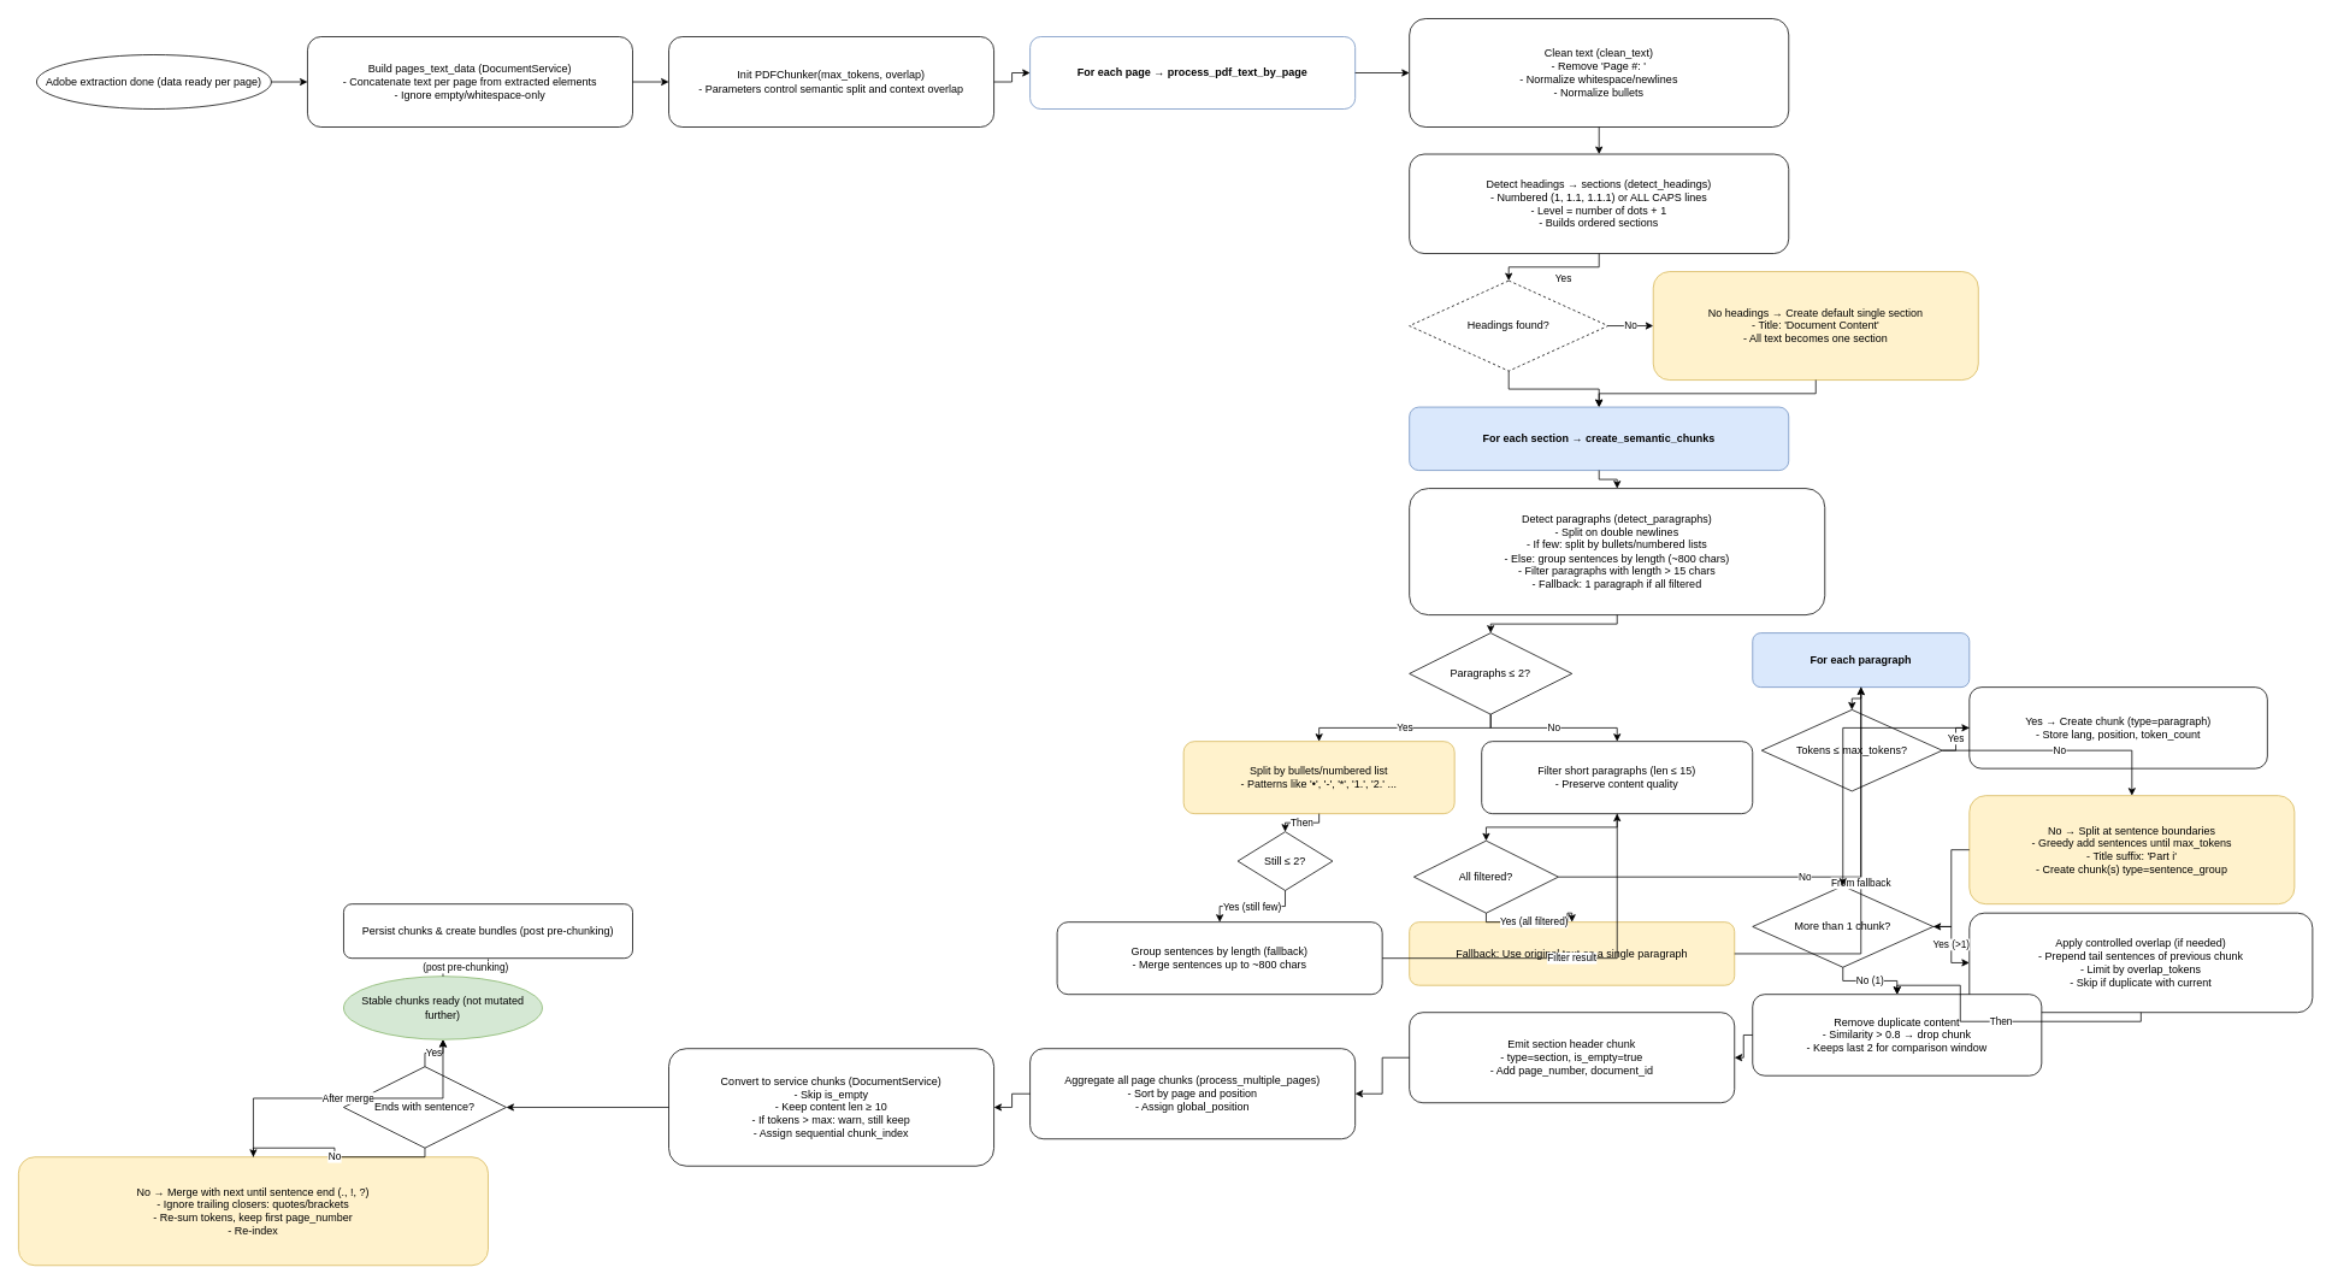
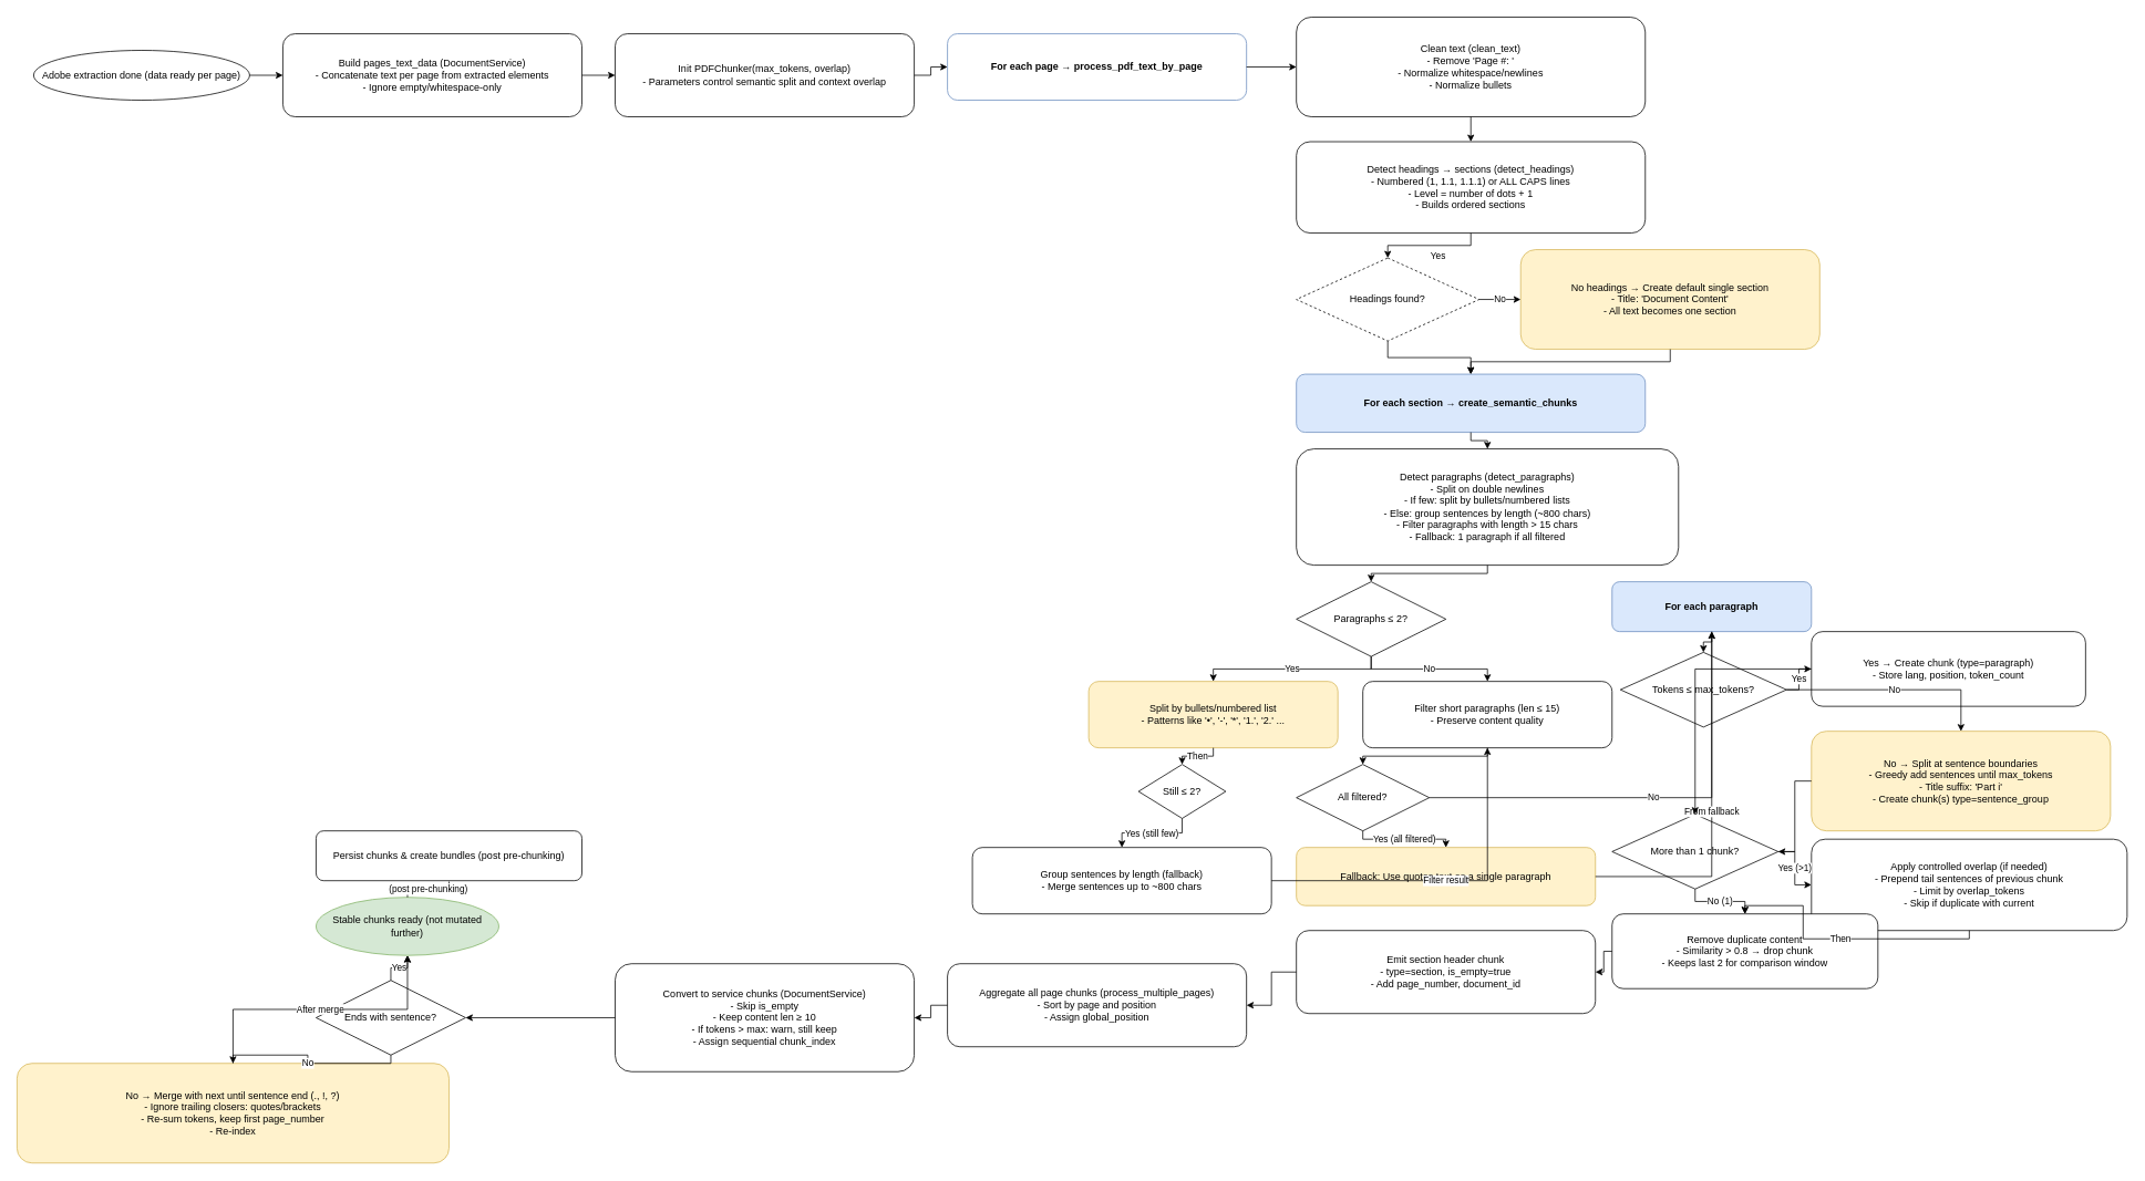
  <mxCell id="0" />
  <mxCell id="1" parent="0" />
  <mxCell id="2" value="Adobe extraction done (data ready per page)" style="ellipse;whiteSpace=wrap;html=1;fontSize=12;" parent="1" vertex="1"><mxGeometry x="40" y="60" width="260" height="60" as="geometry" /></mxCell>
  <mxCell id="3" value="Build pages_text_data (DocumentService)&#10;- Concatenate text per page from extracted elements&#10;- Ignore empty/whitespace-only" style="rounded=1;whiteSpace=wrap;html=1;fontSize=12;" parent="1" vertex="1"><mxGeometry x="340" y="40" width="360" height="100" as="geometry" /></mxCell>
  <mxCell id="4" value="Init PDFChunker(max_tokens, overlap)&#10;- Parameters control semantic split and context overlap" style="rounded=1;whiteSpace=wrap;html=1;fontSize=12;" parent="1" vertex="1"><mxGeometry x="740" y="40" width="360" height="100" as="geometry" /></mxCell>
  <mxCell id="5" value="For each page → process_pdf_text_by_page" style="rounded=1;whiteSpace=wrap;html=1;fontStyle=1;fontSize=12;fillColor=#ffffff;strokeColor=#6c8ebf;" parent="1" vertex="1"><mxGeometry x="1140" y="40" width="360" height="80" as="geometry" /></mxCell>
  <mxCell id="6" value="Clean text (clean_text)&#10;- Remove 'Page #: '&#10;- Normalize whitespace/newlines&#10;- Normalize bullets" style="rounded=1;whiteSpace=wrap;html=1;fontSize=12;" parent="1" vertex="1"><mxGeometry x="1560" y="20" width="420" height="120" as="geometry" /></mxCell>
  <mxCell id="7" value="Detect headings → sections (detect_headings)&#10;- Numbered (1, 1.1, 1.1.1) or ALL CAPS lines&#10;- Level = number of dots + 1&#10;- Builds ordered sections" style="rounded=1;whiteSpace=wrap;html=1;fontSize=12;" parent="1" vertex="1"><mxGeometry x="1560" y="170" width="420" height="110" as="geometry" /></mxCell>
  <mxCell id="8" value="Headings found?" style="rhombus;whiteSpace=wrap;html=1;fontSize=12;dashed=1;" parent="1" vertex="1"><mxGeometry x="1560" y="310" width="220" height="100" as="geometry" /></mxCell>
  <mxCell id="9" value="No headings → Create default single section&#10;- Title: 'Document Content'&#10;- All text becomes one section" style="rounded=1;whiteSpace=wrap;html=1;fontSize=12;fillColor=#fff2cc;strokeColor=#d6b656;" parent="1" vertex="1"><mxGeometry x="1830" y="300" width="360" height="120" as="geometry" /></mxCell>
  <mxCell id="10" value="For each section → create_semantic_chunks" style="rounded=1;whiteSpace=wrap;html=1;fontStyle=1;fontSize=12;fillColor=#dae8fc;strokeColor=#6c8ebf;" parent="1" vertex="1"><mxGeometry x="1560" y="450" width="420" height="70" as="geometry" /></mxCell>
  <mxCell id="11" value="Detect paragraphs (detect_paragraphs)&#10;- Split on double newlines&#10;- If few: split by bullets/numbered lists&#10;- Else: group sentences by length (~800 chars)&#10;- Filter paragraphs with length &gt; 15 chars&#10;- Fallback: 1 paragraph if all filtered" style="rounded=1;whiteSpace=wrap;html=1;fontSize=12;" parent="1" vertex="1"><mxGeometry x="1560" y="540" width="460" height="140" as="geometry" /></mxCell>
  <mxCell id="12" value="Paragraphs ≤ 2?" style="rhombus;whiteSpace=wrap;html=1;fontSize=12;" parent="1" vertex="1"><mxGeometry x="1560" y="700" width="180" height="90" as="geometry" /></mxCell>
  <mxCell id="13" value="Split by bullets/numbered list&#10;- Patterns like '•', '-', '*', '1.', '2.' ..." style="rounded=1;whiteSpace=wrap;html=1;fontSize=12;fillColor=#fff2cc;strokeColor=#d6b656;" parent="1" vertex="1"><mxGeometry x="1310" y="820" width="300" height="80" as="geometry" /></mxCell>
  <mxCell id="14" value="Still ≤ 2?" style="rhombus;whiteSpace=wrap;html=1;fontSize=12;" parent="1" vertex="1"><mxGeometry x="1370" y="920" width="105" height="65" as="geometry" /></mxCell>
  <mxCell id="15" value="Group sentences by length (fallback)&#10;- Merge sentences up to ~800 chars" style="rounded=1;whiteSpace=wrap;html=1;fontSize=12;" parent="1" vertex="1"><mxGeometry x="1170" y="1020" width="360" height="80" as="geometry" /></mxCell>
  <mxCell id="16" value="Filter short paragraphs (len ≤ 15)&#10;- Preserve content quality" style="rounded=1;whiteSpace=wrap;html=1;fontSize=12;" parent="1" vertex="1"><mxGeometry x="1640" y="820" width="300" height="80" as="geometry" /></mxCell>
- <mxCell id="17" value="All filtered?" style="rhombus;whiteSpace=wrap;html=1;fontSize=12;" parent="1" vertex="1"><mxGeometry x="1565" y="930" width="160" height="80" as="geometry" /></mxCell>
- <mxCell id="18" value="Fallback: Use original text as a single paragraph" style="rounded=1;whiteSpace=wrap;html=1;fontSize=12;fillColor=#fff2cc;strokeColor=#d6b656;" parent="1" vertex="1"><mxGeometry x="1560" y="1020" width="360" height="70" as="geometry" /></mxCell>
+ <mxCell id="17" value="All filtered?" style="rhombus;whiteSpace=wrap;html=1;fontSize=12;" parent="1" vertex="1"><mxGeometry x="1560" y="920" width="160" height="80" as="geometry" /></mxCell>
+ <mxCell id="18" value="Fallback: Use quotes text as a single paragraph" style="rounded=1;whiteSpace=wrap;html=1;fontSize=12;fillColor=#fff2cc;strokeColor=#d6b656;" parent="1" vertex="1"><mxGeometry x="1560" y="1020" width="360" height="70" as="geometry" /></mxCell>
  <mxCell id="19" value="For each paragraph" style="rounded=1;whiteSpace=wrap;html=1;fontStyle=1;fontSize=12;fillColor=#dae8fc;strokeColor=#6c8ebf;" parent="1" vertex="1"><mxGeometry x="1940" y="700" width="240" height="60" as="geometry" /></mxCell>
  <mxCell id="20" value="Tokens ≤ max_tokens?" style="rhombus;whiteSpace=wrap;html=1;fontSize=12;" parent="1" vertex="1"><mxGeometry x="1950" y="785" width="200" height="90" as="geometry" /></mxCell>
  <mxCell id="21" value="Yes → Create chunk (type=paragraph)&#10;- Store lang, position, token_count" style="rounded=1;whiteSpace=wrap;html=1;fontSize=12;" parent="1" vertex="1"><mxGeometry x="2180" y="760" width="330" height="90" as="geometry" /></mxCell>
  <mxCell id="22" value="No → Split at sentence boundaries&#10;- Greedy add sentences until max_tokens&#10;- Title suffix: 'Part i'&#10;- Create chunk(s) type=sentence_group" style="rounded=1;whiteSpace=wrap;html=1;fontSize=12;fillColor=#fff2cc;strokeColor=#d6b656;" parent="1" vertex="1"><mxGeometry x="2180" y="880" width="360" height="120" as="geometry" /></mxCell>
  <mxCell id="23" value="More than 1 chunk?" style="rhombus;whiteSpace=wrap;html=1;fontSize=12;" parent="1" vertex="1"><mxGeometry x="1940" y="980" width="200" height="90" as="geometry" /></mxCell>
  <mxCell id="24" value="Apply controlled overlap (if needed)&#10;- Prepend tail sentences of previous chunk&#10;- Limit by overlap_tokens&#10;- Skip if duplicate with current" style="rounded=1;whiteSpace=wrap;html=1;fontSize=12;" parent="1" vertex="1"><mxGeometry x="2180" y="1010" width="380" height="110" as="geometry" /></mxCell>
  <mxCell id="25" value="Remove duplicate content&#10;- Similarity &gt; 0.8 → drop chunk&#10;- Keeps last 2 for comparison window" style="rounded=1;whiteSpace=wrap;html=1;fontSize=12;" parent="1" vertex="1"><mxGeometry x="1940" y="1100" width="320" height="90" as="geometry" /></mxCell>
  <mxCell id="26" value="Emit section header chunk&#10;- type=section, is_empty=true&#10;- Add page_number, document_id" style="rounded=1;whiteSpace=wrap;html=1;fontSize=12;" parent="1" vertex="1"><mxGeometry x="1560" y="1120" width="360" height="100" as="geometry" /></mxCell>
  <mxCell id="27" value="Aggregate all page chunks (process_multiple_pages)&#10;- Sort by page and position&#10;- Assign global_position" style="rounded=1;whiteSpace=wrap;html=1;fontSize=12;" parent="1" vertex="1"><mxGeometry x="1140" y="1160" width="360" height="100" as="geometry" /></mxCell>
  <mxCell id="28" value="Convert to service chunks (DocumentService)&#10;- Skip is_empty&#10;- Keep content len ≥ 10&#10;- If tokens &gt; max: warn, still keep&#10;- Assign sequential chunk_index" style="rounded=1;whiteSpace=wrap;html=1;fontSize=12;" parent="1" vertex="1"><mxGeometry x="740" y="1160" width="360" height="130" as="geometry" /></mxCell>
  <mxCell id="29" value="Ends with sentence?" style="rhombus;whiteSpace=wrap;html=1;fontSize=12;" parent="1" vertex="1"><mxGeometry x="380" y="1180" width="180" height="90" as="geometry" /></mxCell>
  <mxCell id="30" value="No → Merge with next until sentence end (., !, ?)&#10;- Ignore trailing closers: quotes/brackets&#10;- Re-sum tokens, keep first page_number&#10;- Re-index" style="rounded=1;whiteSpace=wrap;html=1;fontSize=12;fillColor=#fff2cc;strokeColor=#d6b656;" parent="1" vertex="1"><mxGeometry x="20" y="1280" width="520" height="120" as="geometry" /></mxCell>
  <mxCell id="31" value="Stable chunks ready (not mutated further)" style="ellipse;whiteSpace=wrap;html=1;fontSize=12;fillColor=#d5e8d4;strokeColor=#82b366;" parent="1" vertex="1"><mxGeometry x="380" y="1080" width="220" height="70" as="geometry" /></mxCell>
  <mxCell id="32" value="Persist chunks &amp; create bundles (post pre-chunking)" style="rounded=1;whiteSpace=wrap;html=1;fontSize=12;" parent="1" vertex="1"><mxGeometry x="380" y="1000" width="320" height="60" as="geometry" /></mxCell>
  <mxCell id="33" style="edgeStyle=orthogonalEdgeStyle;rounded=0;html=1;" parent="1" source="2" target="3" edge="1"><mxGeometry relative="1" as="geometry" /></mxCell>
  <mxCell id="34" style="edgeStyle=orthogonalEdgeStyle;rounded=0;html=1;" parent="1" source="3" target="4" edge="1"><mxGeometry relative="1" as="geometry" /></mxCell>
  <mxCell id="35" style="edgeStyle=orthogonalEdgeStyle;rounded=0;html=1;" parent="1" source="4" target="5" edge="1"><mxGeometry relative="1" as="geometry" /></mxCell>
  <mxCell id="36" style="edgeStyle=orthogonalEdgeStyle;rounded=0;html=1;" parent="1" source="5" target="6" edge="1"><mxGeometry relative="1" as="geometry" /></mxCell>
  <mxCell id="37" style="edgeStyle=orthogonalEdgeStyle;rounded=0;html=1;" parent="1" source="6" target="7" edge="1"><mxGeometry relative="1" as="geometry" /></mxCell>
  <mxCell id="38" value="Yes" style="edgeStyle=orthogonalEdgeStyle;rounded=0;html=1;align=left;verticalAlign=top;" parent="1" source="7" target="8" edge="1"><mxGeometry relative="1" as="geometry" /></mxCell>
  <mxCell id="39" value="No" style="edgeStyle=orthogonalEdgeStyle;rounded=0;html=1;" parent="1" source="8" target="9" edge="1"><mxGeometry relative="1" as="geometry" /></mxCell>
  <mxCell id="40" style="edgeStyle=orthogonalEdgeStyle;rounded=0;html=1;" parent="1" source="8" target="10" edge="1"><mxGeometry relative="1" as="geometry" /></mxCell>
  <mxCell id="41" style="edgeStyle=orthogonalEdgeStyle;rounded=0;html=1;" parent="1" source="9" target="10" edge="1"><mxGeometry relative="1" as="geometry" /></mxCell>
  <mxCell id="42" style="edgeStyle=orthogonalEdgeStyle;rounded=0;html=1;" parent="1" source="10" target="11" edge="1"><mxGeometry relative="1" as="geometry" /></mxCell>
  <mxCell id="43" style="edgeStyle=orthogonalEdgeStyle;rounded=0;html=1;" parent="1" source="11" target="12" edge="1"><mxGeometry relative="1" as="geometry" /></mxCell>
  <mxCell id="44" value="Yes" style="edgeStyle=orthogonalEdgeStyle;rounded=0;html=1;" parent="1" source="12" target="13" edge="1"><mxGeometry relative="1" as="geometry" /></mxCell>
  <mxCell id="45" value="Then" style="edgeStyle=orthogonalEdgeStyle;rounded=0;html=1;" parent="1" source="13" target="14" edge="1"><mxGeometry relative="1" as="geometry" /></mxCell>
  <mxCell id="46" value="Yes (still few)" style="edgeStyle=orthogonalEdgeStyle;rounded=0;html=1;" parent="1" source="14" target="15" edge="1"><mxGeometry relative="1" as="geometry" /></mxCell>
  <mxCell id="47" value="No" style="edgeStyle=orthogonalEdgeStyle;rounded=0;html=1;" parent="1" source="12" target="16" edge="1"><mxGeometry relative="1" as="geometry" /></mxCell>
  <mxCell id="48" value="Filter result" style="edgeStyle=orthogonalEdgeStyle;rounded=0;html=1;" parent="1" source="15" target="16" edge="1"><mxGeometry relative="1" as="geometry" /></mxCell>
  <mxCell id="49" style="edgeStyle=orthogonalEdgeStyle;rounded=0;html=1;" parent="1" source="16" target="17" edge="1"><mxGeometry relative="1" as="geometry" /></mxCell>
  <mxCell id="50" value="Yes (all filtered)" style="edgeStyle=orthogonalEdgeStyle;rounded=0;html=1;" parent="1" source="17" target="18" edge="1"><mxGeometry relative="1" as="geometry" /></mxCell>
  <mxCell id="51" value="No" style="edgeStyle=orthogonalEdgeStyle;rounded=0;html=1;" parent="1" source="17" target="19" edge="1"><mxGeometry relative="1" as="geometry" /></mxCell>
  <mxCell id="52" value="From fallback" style="edgeStyle=orthogonalEdgeStyle;rounded=0;html=1;" parent="1" source="18" target="19" edge="1"><mxGeometry relative="1" as="geometry" /></mxCell>
  <mxCell id="53" style="edgeStyle=orthogonalEdgeStyle;rounded=0;html=1;" parent="1" source="19" target="20" edge="1"><mxGeometry relative="1" as="geometry" /></mxCell>
  <mxCell id="54" value="Yes" style="edgeStyle=orthogonalEdgeStyle;rounded=0;html=1;labelBackgroundColor=#ffffff;" parent="1" source="20" target="21" edge="1"><mxGeometry relative="1" as="geometry" /></mxCell>
  <mxCell id="55" value="No" style="edgeStyle=orthogonalEdgeStyle;rounded=0;html=1;labelBackgroundColor=#ffffff;" parent="1" source="20" target="22" edge="1"><mxGeometry relative="1" as="geometry" /></mxCell>
  <mxCell id="56" style="edgeStyle=orthogonalEdgeStyle;rounded=0;html=1;" parent="1" source="21" target="23" edge="1"><mxGeometry relative="1" as="geometry" /></mxCell>
  <mxCell id="57" style="edgeStyle=orthogonalEdgeStyle;rounded=0;html=1;" parent="1" source="22" target="23" edge="1"><mxGeometry relative="1" as="geometry" /></mxCell>
  <mxCell id="58" value="Yes (&gt;1)" style="edgeStyle=orthogonalEdgeStyle;rounded=0;html=1;labelBackgroundColor=#ffffff;" parent="1" source="23" target="24" edge="1"><mxGeometry relative="1" as="geometry" /></mxCell>
  <mxCell id="59" value="No (1)" style="edgeStyle=orthogonalEdgeStyle;rounded=0;html=1;labelBackgroundColor=#ffffff;" parent="1" source="23" target="25" edge="1"><mxGeometry relative="1" as="geometry" /></mxCell>
  <mxCell id="60" value="Then" style="edgeStyle=orthogonalEdgeStyle;rounded=0;html=1;labelBackgroundColor=#ffffff;" parent="1" source="24" target="25" edge="1"><mxGeometry relative="1" as="geometry" /></mxCell>
  <mxCell id="61" style="edgeStyle=orthogonalEdgeStyle;rounded=0;html=1;" parent="1" source="25" target="26" edge="1"><mxGeometry relative="1" as="geometry" /></mxCell>
  <mxCell id="62" style="edgeStyle=orthogonalEdgeStyle;rounded=0;html=1;" parent="1" source="26" target="27" edge="1"><mxGeometry relative="1" as="geometry" /></mxCell>
  <mxCell id="63" style="edgeStyle=orthogonalEdgeStyle;rounded=0;html=1;" parent="1" source="27" target="28" edge="1"><mxGeometry relative="1" as="geometry" /></mxCell>
  <mxCell id="64" style="edgeStyle=orthogonalEdgeStyle;rounded=0;html=1;" parent="1" source="28" target="29" edge="1"><mxGeometry relative="1" as="geometry" /></mxCell>
  <mxCell id="65" value="No" style="edgeStyle=orthogonalEdgeStyle;rounded=0;html=1;labelBackgroundColor=#ffffff;" parent="1" source="29" target="30" edge="1"><mxGeometry relative="1" as="geometry" /></mxCell>
  <mxCell id="66" value="Yes" style="edgeStyle=orthogonalEdgeStyle;rounded=0;html=1;labelBackgroundColor=#ffffff;" parent="1" source="29" target="31" edge="1"><mxGeometry relative="1" as="geometry" /></mxCell>
  <mxCell id="67" value="After merge" style="edgeStyle=orthogonalEdgeStyle;rounded=0;html=1;labelBackgroundColor=#ffffff;" parent="1" source="30" target="31" edge="1"><mxGeometry relative="1" as="geometry" /></mxCell>
  <mxCell id="68" value="(post pre-chunking)" style="edgeStyle=orthogonalEdgeStyle;rounded=0;html=1;dashed=1;endArrow=none;" parent="1" source="31" target="32" edge="1"><mxGeometry relative="1" as="geometry" /></mxCell>
